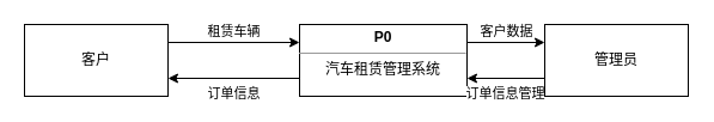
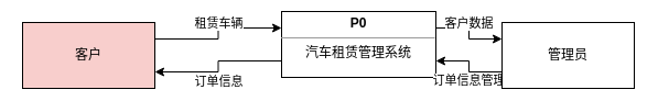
  <mxCell id="0" />
  <mxCell id="1" parent="0" />
  <mxCell id="2" value="租赁车辆" style="edgeStyle=orthogonalEdgeStyle;rounded=0;orthogonalLoop=1;jettySize=auto;html=1;exitX=1;exitY=0.25;exitDx=0;exitDy=0;entryX=0;entryY=0.25;entryDx=0;entryDy=0;verticalAlign=bottom;" edge="1" parent="1" source="3" target="6"><mxGeometry relative="1" as="geometry" /></mxCell>
- <mxCell id="3" value="客户" style="rounded=0;whiteSpace=wrap;html=1;" vertex="1" parent="1"><mxGeometry x="20" y="20" width="120" height="60" as="geometry" /></mxCell>
+ <mxCell id="3" value="客户" style="rounded=0;whiteSpace=wrap;html=1;fillColor=#f8cecc;" vertex="1" parent="1"><mxGeometry x="20" y="20" width="120" height="60" as="geometry" /></mxCell>
  <mxCell id="4" value="订单信息" style="edgeStyle=orthogonalEdgeStyle;rounded=0;orthogonalLoop=1;jettySize=auto;html=1;exitX=0;exitY=0.75;exitDx=0;exitDy=0;entryX=1;entryY=0.75;entryDx=0;entryDy=0;verticalAlign=top;" edge="1" parent="1" source="6" target="3"><mxGeometry relative="1" as="geometry"><mxPoint as="offset" /></mxGeometry></mxCell>
  <mxCell id="5" value="客户数据" style="edgeStyle=orthogonalEdgeStyle;rounded=0;orthogonalLoop=1;jettySize=auto;html=1;exitX=1;exitY=0.25;exitDx=0;exitDy=0;entryX=0;entryY=0.25;entryDx=0;entryDy=0;verticalAlign=bottom;" edge="1" parent="1" source="6" target="8"><mxGeometry relative="1" as="geometry" /></mxCell>
- <mxCell id="6" value="&lt;p style=&quot;margin:0px;margin-top:4px;text-align:center;&quot;&gt;&lt;b&gt;P0&lt;/b&gt;&lt;/p&gt;&lt;hr size=&quot;1&quot;&gt;&lt;div style=&quot;text-align: center; height: 2px;&quot;&gt;汽车租赁管理系统&lt;/div&gt;" style="verticalAlign=top;align=left;overflow=fill;fontSize=12;fontFamily=Helvetica;html=1;whiteSpace=wrap;" vertex="1" parent="1"><mxGeometry x="250" y="20" width="140" height="60" as="geometry" /></mxCell>
+ <mxCell id="6" value="&lt;p style=&quot;margin:0px;margin-top:4px;text-align:center;&quot;&gt;&lt;b&gt;P0&lt;/b&gt;&lt;/p&gt;&lt;hr size=&quot;1&quot;&gt;&lt;div style=&quot;text-align: center; height: 2px;&quot;&gt;汽车租赁管理系统&lt;/div&gt;" style="verticalAlign=top;align=left;overflow=fill;fontSize=12;fontFamily=Helvetica;html=1;whiteSpace=wrap;" vertex="1" parent="1"><mxGeometry x="255" y="10" width="140" height="60" as="geometry" /></mxCell>
  <mxCell id="7" value="订单信息管理" style="edgeStyle=orthogonalEdgeStyle;rounded=0;orthogonalLoop=1;jettySize=auto;html=1;exitX=0;exitY=0.75;exitDx=0;exitDy=0;entryX=1;entryY=0.75;entryDx=0;entryDy=0;verticalAlign=top;" edge="1" parent="1" source="8" target="6"><mxGeometry relative="1" as="geometry" /></mxCell>
  <mxCell id="8" value="管理员" style="rounded=0;whiteSpace=wrap;html=1;" vertex="1" parent="1"><mxGeometry x="455" y="20" width="120" height="60" as="geometry" /></mxCell>
